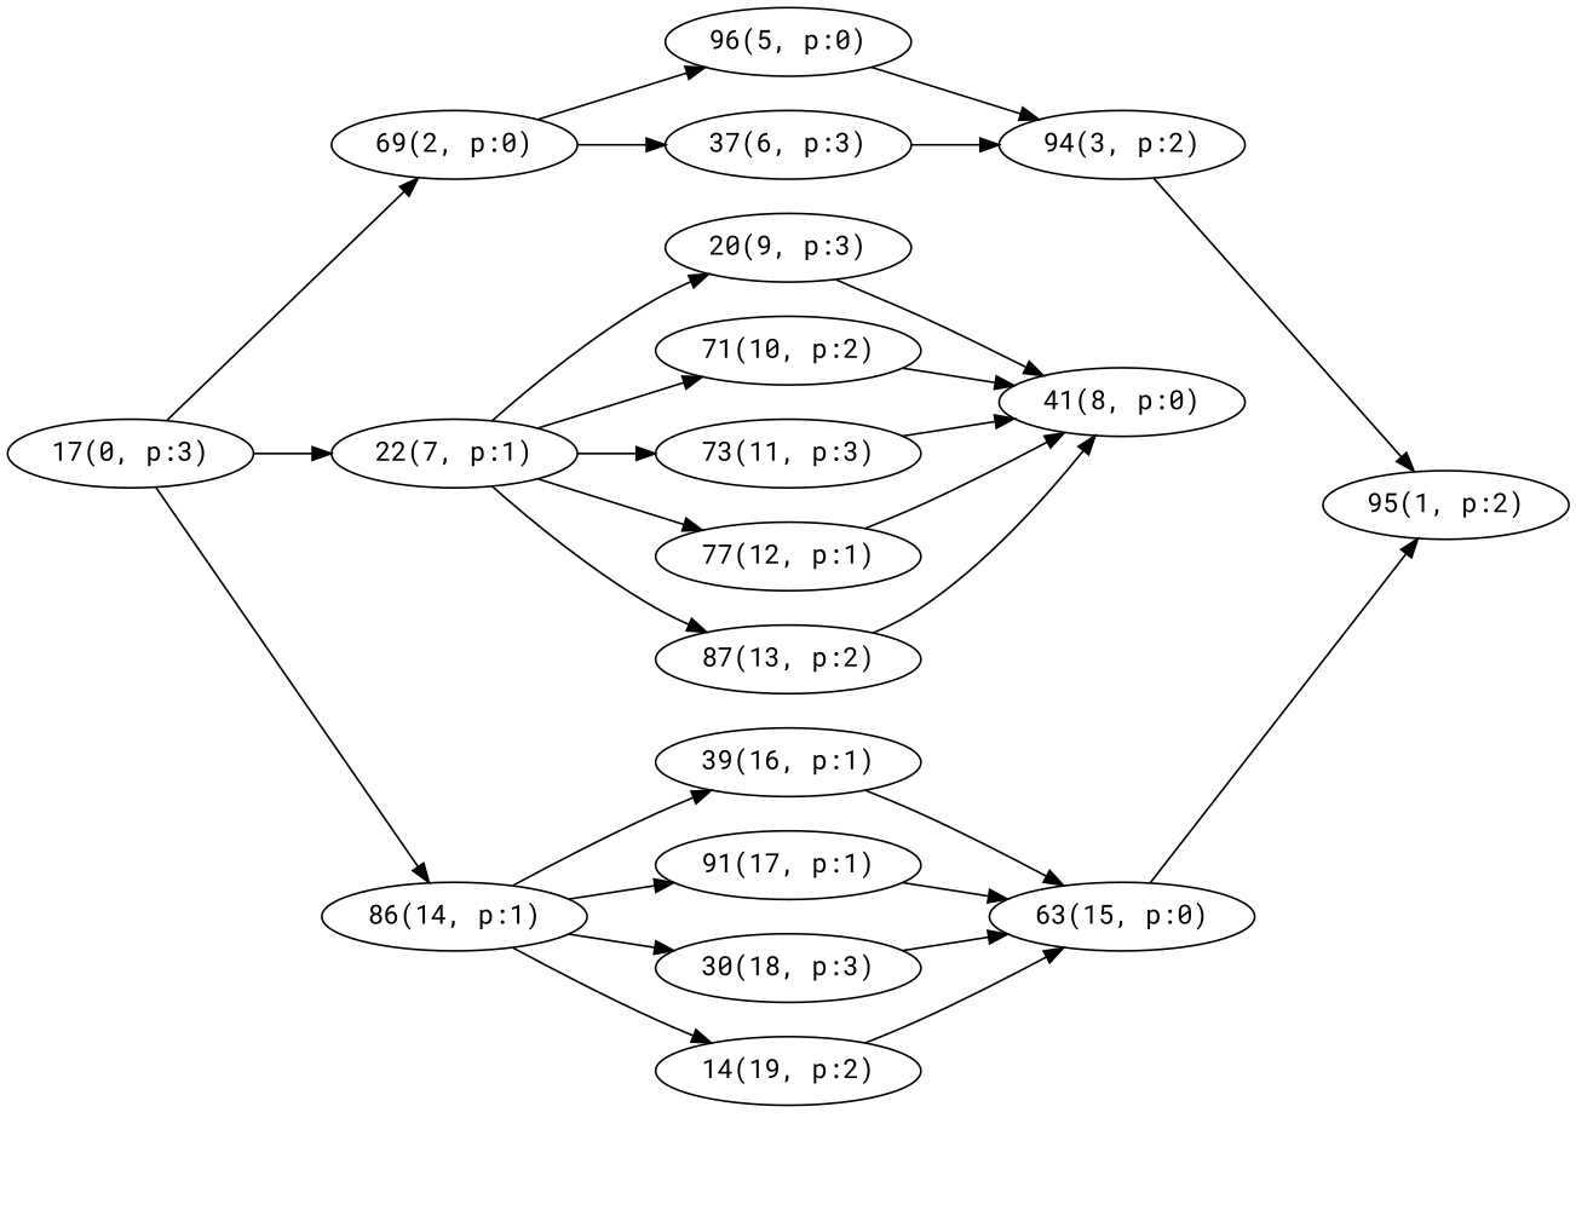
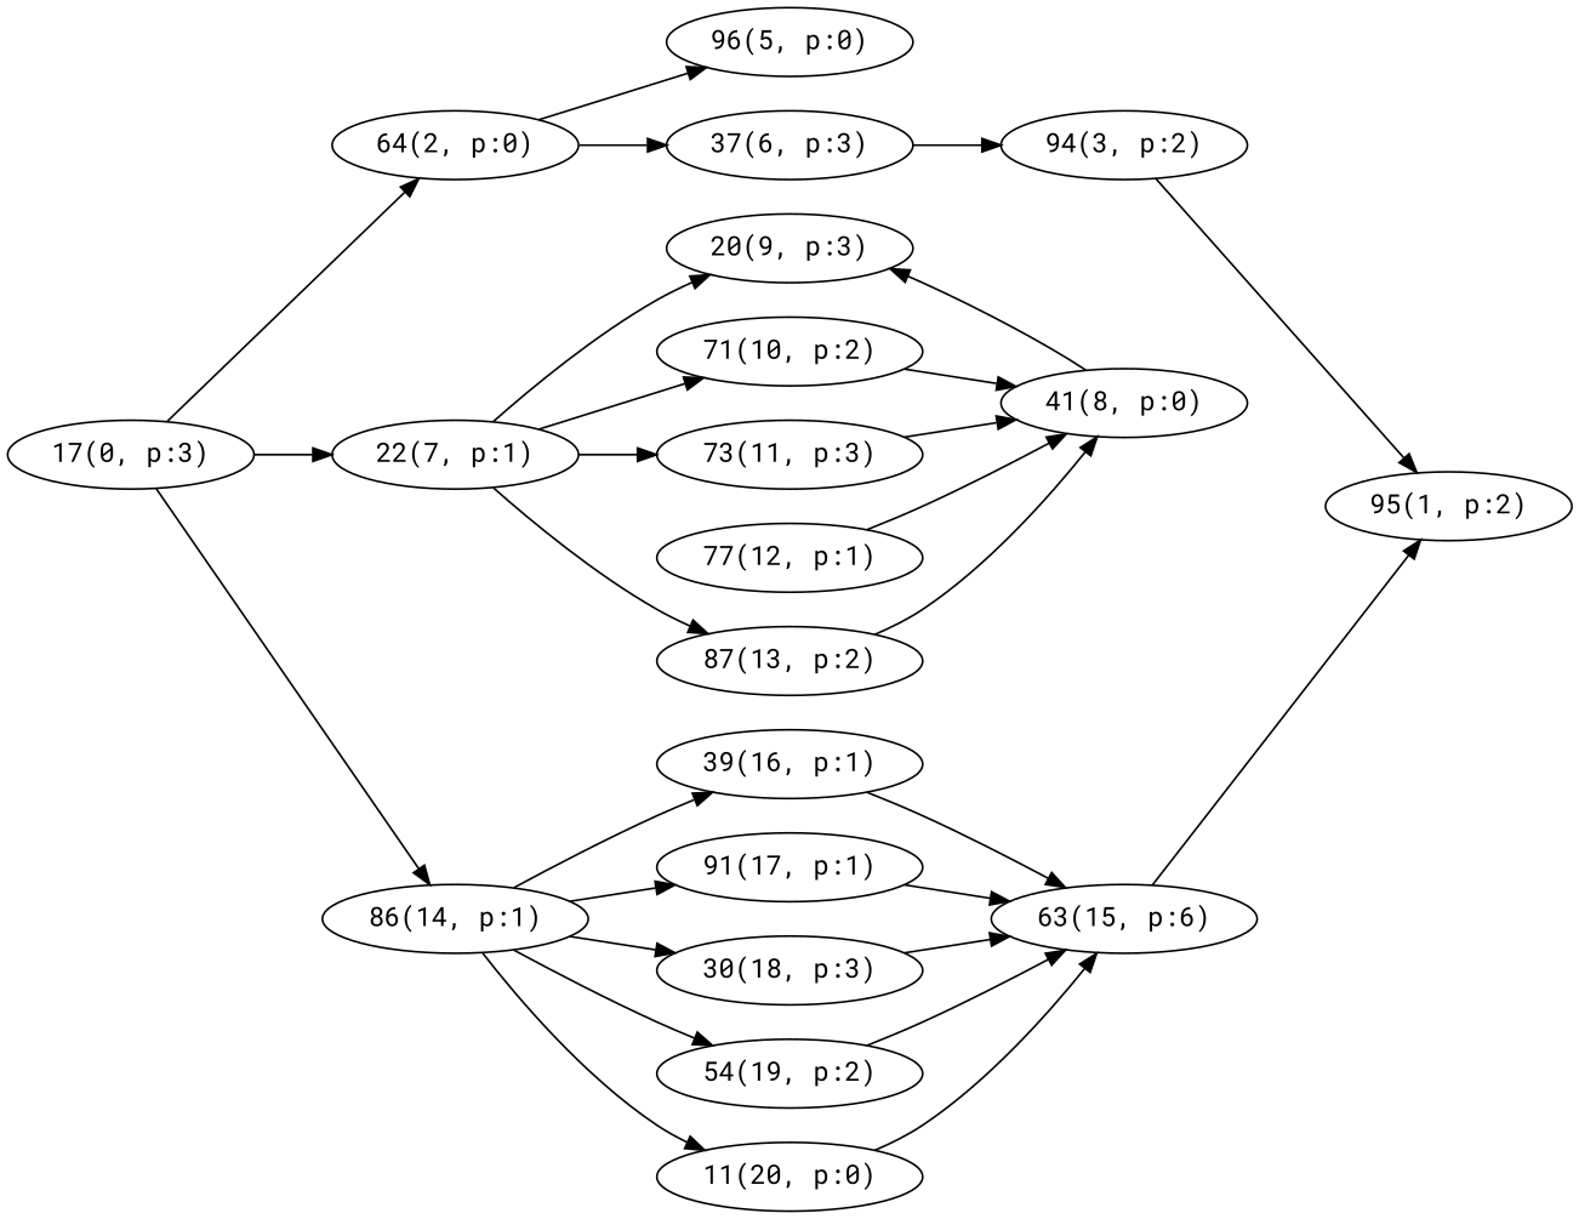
  digraph {
    fontname="Roboto Mono"
    rankdir=LR
    node [fontname="Roboto Mono"]
    edge [fontname="Roboto Mono"]
    n1 [label="17(0, p:3)"]
-   n2 [label="69(2, p:0)"]
+   n2 [label="64(2, p:0)"]
    n3 [label="22(7, p:1)"]
    n4 [label="86(14, p:1)"]
    n5 [label="96(5, p:0)"]
    n6 [label="37(6, p:3)"]
    n7 [label="20(9, p:3)"]
    n8 [label="71(10, p:2)"]
    n9 [label="73(11, p:3)"]
    n10 [label="77(12, p:1)"]
    n11 [label="87(13, p:2)"]
    n12 [label="39(16, p:1)"]
    n13 [label="91(17, p:1)"]
    n14 [label="30(18, p:3)"]
-   n15 [label="14(19, p:2)"]
+   n15 [label="54(19, p:2)"]
+   n16 [label="11(20, p:0)"]
    n17 [label="95(1, p:2)"]
    n18 [label="94(3, p:2)"]
    n19 [label="41(8, p:0)"]
-   n20 [label="63(15, p:0)"]
+   n20 [label="63(15, p:6)"]
    n1 -> n2
    n1 -> n3
    n1 -> n4
    n2 -> n5
    n2 -> n6
    n3 -> n7
    n3 -> n8
    n3 -> n9
-   n3 -> n10
    n3 -> n11
    n4 -> n12
    n4 -> n13
    n4 -> n14
    n4 -> n15
-   n5 -> n18
+   n4 -> n16
    n6 -> n18
-   n7 -> n19
+   n19 -> n7
    n8 -> n19
    n9 -> n19
    n10 -> n19
    n11 -> n19
    n12 -> n20
    n13 -> n20
    n14 -> n20
    n15 -> n20
+   n16 -> n20
    n18 -> n17
    n20 -> n17
  }
